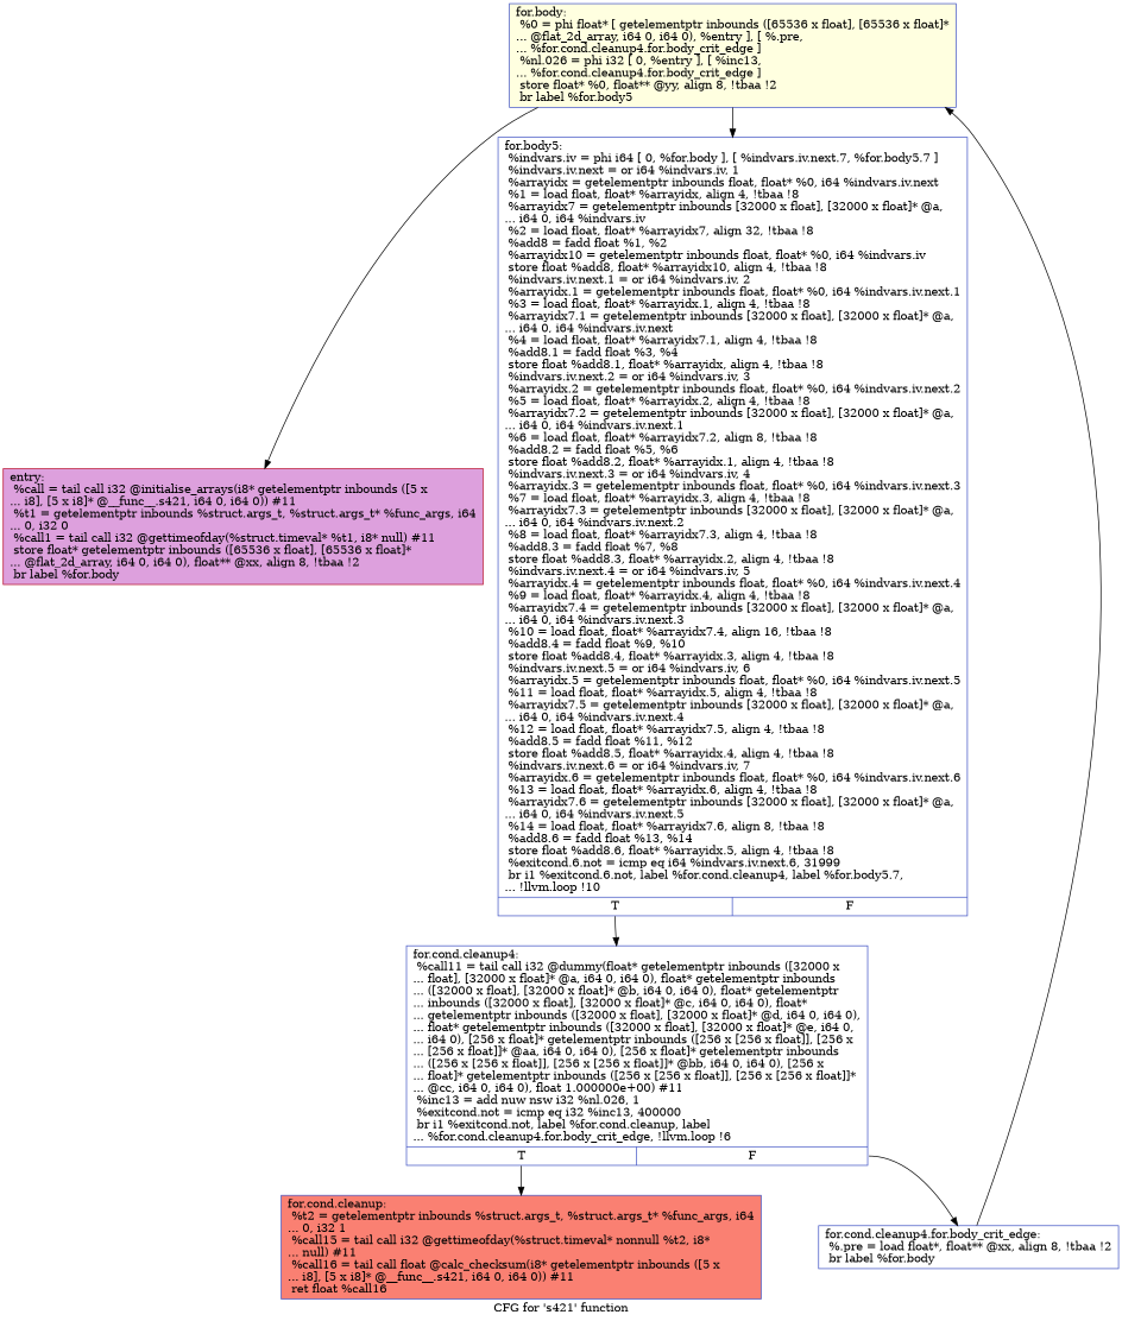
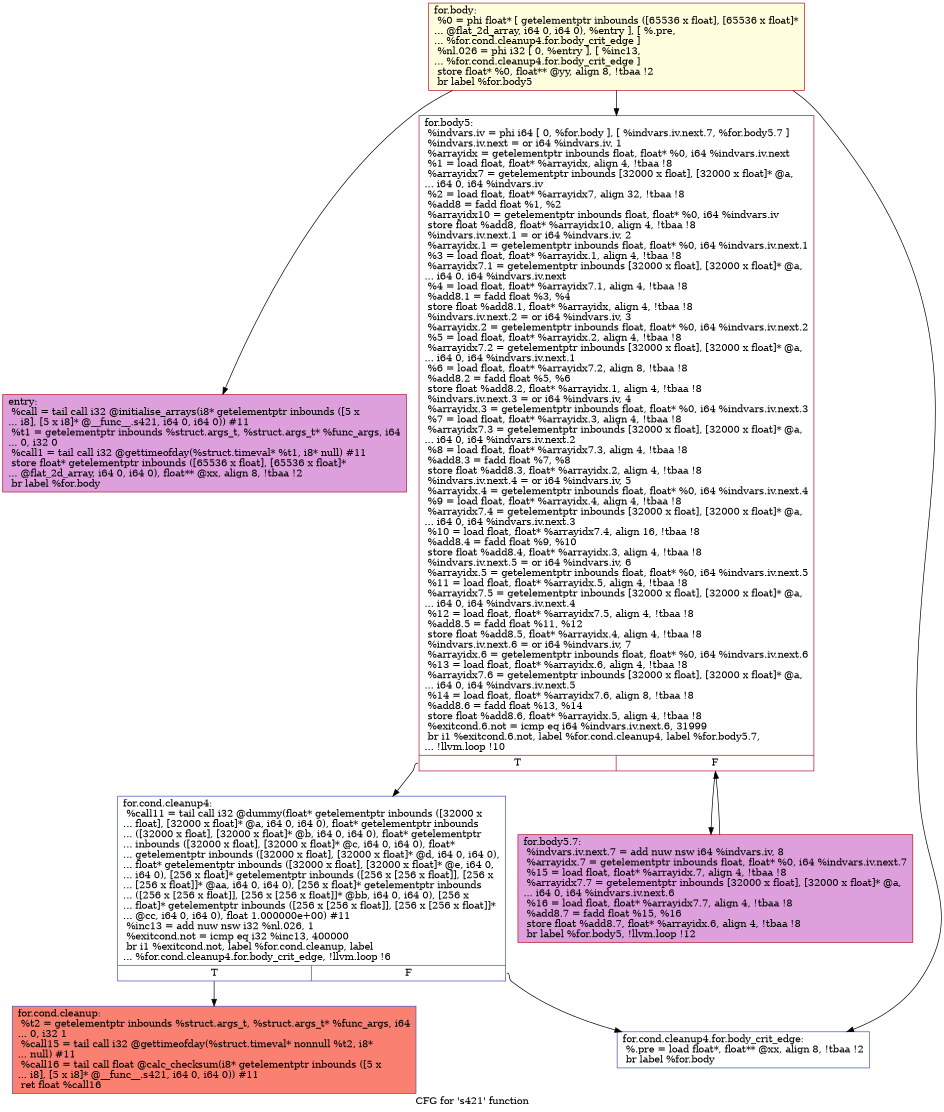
  digraph {
    label="CFG for 's421' function"
    node [color="#3d50c3ff" fillcolor=white shape=record style=filled]
    n1 [color="#b70d28ff" fillcolor=plum label="{entry:\l  %call = tail call i32 @initialise_arrays(i8* getelementptr inbounds ([5 x\l... i8], [5 x i8]* @__func__.s421, i64 0, i64 0)) #11\l  %t1 = getelementptr inbounds %struct.args_t, %struct.args_t* %func_args, i64\l... 0, i32 0\l  %call1 = tail call i32 @gettimeofday(%struct.timeval* %t1, i8* null) #11\l  store float* getelementptr inbounds ([65536 x float], [65536 x float]*\l... @flat_2d_array, i64 0, i64 0), float** @xx, align 8, !tbaa !2\l  br label %for.body\l}"]
-   n2 [fillcolor=lightyellow label="{for.body:                                         \l  %0 = phi float* [ getelementptr inbounds ([65536 x float], [65536 x float]*\l... @flat_2d_array, i64 0, i64 0), %entry ], [ %.pre,\l... %for.cond.cleanup4.for.body_crit_edge ]\l  %nl.026 = phi i32 [ 0, %entry ], [ %inc13,\l... %for.cond.cleanup4.for.body_crit_edge ]\l  store float* %0, float** @yy, align 8, !tbaa !2\l  br label %for.body5\l}"]
-   n3 [label="{for.body5:                                        \l  %indvars.iv = phi i64 [ 0, %for.body ], [ %indvars.iv.next.7, %for.body5.7 ]\l  %indvars.iv.next = or i64 %indvars.iv, 1\l  %arrayidx = getelementptr inbounds float, float* %0, i64 %indvars.iv.next\l  %1 = load float, float* %arrayidx, align 4, !tbaa !8\l  %arrayidx7 = getelementptr inbounds [32000 x float], [32000 x float]* @a,\l... i64 0, i64 %indvars.iv\l  %2 = load float, float* %arrayidx7, align 32, !tbaa !8\l  %add8 = fadd float %1, %2\l  %arrayidx10 = getelementptr inbounds float, float* %0, i64 %indvars.iv\l  store float %add8, float* %arrayidx10, align 4, !tbaa !8\l  %indvars.iv.next.1 = or i64 %indvars.iv, 2\l  %arrayidx.1 = getelementptr inbounds float, float* %0, i64 %indvars.iv.next.1\l  %3 = load float, float* %arrayidx.1, align 4, !tbaa !8\l  %arrayidx7.1 = getelementptr inbounds [32000 x float], [32000 x float]* @a,\l... i64 0, i64 %indvars.iv.next\l  %4 = load float, float* %arrayidx7.1, align 4, !tbaa !8\l  %add8.1 = fadd float %3, %4\l  store float %add8.1, float* %arrayidx, align 4, !tbaa !8\l  %indvars.iv.next.2 = or i64 %indvars.iv, 3\l  %arrayidx.2 = getelementptr inbounds float, float* %0, i64 %indvars.iv.next.2\l  %5 = load float, float* %arrayidx.2, align 4, !tbaa !8\l  %arrayidx7.2 = getelementptr inbounds [32000 x float], [32000 x float]* @a,\l... i64 0, i64 %indvars.iv.next.1\l  %6 = load float, float* %arrayidx7.2, align 8, !tbaa !8\l  %add8.2 = fadd float %5, %6\l  store float %add8.2, float* %arrayidx.1, align 4, !tbaa !8\l  %indvars.iv.next.3 = or i64 %indvars.iv, 4\l  %arrayidx.3 = getelementptr inbounds float, float* %0, i64 %indvars.iv.next.3\l  %7 = load float, float* %arrayidx.3, align 4, !tbaa !8\l  %arrayidx7.3 = getelementptr inbounds [32000 x float], [32000 x float]* @a,\l... i64 0, i64 %indvars.iv.next.2\l  %8 = load float, float* %arrayidx7.3, align 4, !tbaa !8\l  %add8.3 = fadd float %7, %8\l  store float %add8.3, float* %arrayidx.2, align 4, !tbaa !8\l  %indvars.iv.next.4 = or i64 %indvars.iv, 5\l  %arrayidx.4 = getelementptr inbounds float, float* %0, i64 %indvars.iv.next.4\l  %9 = load float, float* %arrayidx.4, align 4, !tbaa !8\l  %arrayidx7.4 = getelementptr inbounds [32000 x float], [32000 x float]* @a,\l... i64 0, i64 %indvars.iv.next.3\l  %10 = load float, float* %arrayidx7.4, align 16, !tbaa !8\l  %add8.4 = fadd float %9, %10\l  store float %add8.4, float* %arrayidx.3, align 4, !tbaa !8\l  %indvars.iv.next.5 = or i64 %indvars.iv, 6\l  %arrayidx.5 = getelementptr inbounds float, float* %0, i64 %indvars.iv.next.5\l  %11 = load float, float* %arrayidx.5, align 4, !tbaa !8\l  %arrayidx7.5 = getelementptr inbounds [32000 x float], [32000 x float]* @a,\l... i64 0, i64 %indvars.iv.next.4\l  %12 = load float, float* %arrayidx7.5, align 4, !tbaa !8\l  %add8.5 = fadd float %11, %12\l  store float %add8.5, float* %arrayidx.4, align 4, !tbaa !8\l  %indvars.iv.next.6 = or i64 %indvars.iv, 7\l  %arrayidx.6 = getelementptr inbounds float, float* %0, i64 %indvars.iv.next.6\l  %13 = load float, float* %arrayidx.6, align 4, !tbaa !8\l  %arrayidx7.6 = getelementptr inbounds [32000 x float], [32000 x float]* @a,\l... i64 0, i64 %indvars.iv.next.5\l  %14 = load float, float* %arrayidx7.6, align 8, !tbaa !8\l  %add8.6 = fadd float %13, %14\l  store float %add8.6, float* %arrayidx.5, align 4, !tbaa !8\l  %exitcond.6.not = icmp eq i64 %indvars.iv.next.6, 31999\l  br i1 %exitcond.6.not, label %for.cond.cleanup4, label %for.body5.7,\l... !llvm.loop !10\l|{<s0>T|<s1>F}}"]
+   n2 [color="#b70d28ff" fillcolor=lightyellow label="{for.body:                                         \l  %0 = phi float* [ getelementptr inbounds ([65536 x float], [65536 x float]*\l... @flat_2d_array, i64 0, i64 0), %entry ], [ %.pre,\l... %for.cond.cleanup4.for.body_crit_edge ]\l  %nl.026 = phi i32 [ 0, %entry ], [ %inc13,\l... %for.cond.cleanup4.for.body_crit_edge ]\l  store float* %0, float** @yy, align 8, !tbaa !2\l  br label %for.body5\l}"]
+   n3 [color="#b70d28ff" label="{for.body5:                                        \l  %indvars.iv = phi i64 [ 0, %for.body ], [ %indvars.iv.next.7, %for.body5.7 ]\l  %indvars.iv.next = or i64 %indvars.iv, 1\l  %arrayidx = getelementptr inbounds float, float* %0, i64 %indvars.iv.next\l  %1 = load float, float* %arrayidx, align 4, !tbaa !8\l  %arrayidx7 = getelementptr inbounds [32000 x float], [32000 x float]* @a,\l... i64 0, i64 %indvars.iv\l  %2 = load float, float* %arrayidx7, align 32, !tbaa !8\l  %add8 = fadd float %1, %2\l  %arrayidx10 = getelementptr inbounds float, float* %0, i64 %indvars.iv\l  store float %add8, float* %arrayidx10, align 4, !tbaa !8\l  %indvars.iv.next.1 = or i64 %indvars.iv, 2\l  %arrayidx.1 = getelementptr inbounds float, float* %0, i64 %indvars.iv.next.1\l  %3 = load float, float* %arrayidx.1, align 4, !tbaa !8\l  %arrayidx7.1 = getelementptr inbounds [32000 x float], [32000 x float]* @a,\l... i64 0, i64 %indvars.iv.next\l  %4 = load float, float* %arrayidx7.1, align 4, !tbaa !8\l  %add8.1 = fadd float %3, %4\l  store float %add8.1, float* %arrayidx, align 4, !tbaa !8\l  %indvars.iv.next.2 = or i64 %indvars.iv, 3\l  %arrayidx.2 = getelementptr inbounds float, float* %0, i64 %indvars.iv.next.2\l  %5 = load float, float* %arrayidx.2, align 4, !tbaa !8\l  %arrayidx7.2 = getelementptr inbounds [32000 x float], [32000 x float]* @a,\l... i64 0, i64 %indvars.iv.next.1\l  %6 = load float, float* %arrayidx7.2, align 8, !tbaa !8\l  %add8.2 = fadd float %5, %6\l  store float %add8.2, float* %arrayidx.1, align 4, !tbaa !8\l  %indvars.iv.next.3 = or i64 %indvars.iv, 4\l  %arrayidx.3 = getelementptr inbounds float, float* %0, i64 %indvars.iv.next.3\l  %7 = load float, float* %arrayidx.3, align 4, !tbaa !8\l  %arrayidx7.3 = getelementptr inbounds [32000 x float], [32000 x float]* @a,\l... i64 0, i64 %indvars.iv.next.2\l  %8 = load float, float* %arrayidx7.3, align 4, !tbaa !8\l  %add8.3 = fadd float %7, %8\l  store float %add8.3, float* %arrayidx.2, align 4, !tbaa !8\l  %indvars.iv.next.4 = or i64 %indvars.iv, 5\l  %arrayidx.4 = getelementptr inbounds float, float* %0, i64 %indvars.iv.next.4\l  %9 = load float, float* %arrayidx.4, align 4, !tbaa !8\l  %arrayidx7.4 = getelementptr inbounds [32000 x float], [32000 x float]* @a,\l... i64 0, i64 %indvars.iv.next.3\l  %10 = load float, float* %arrayidx7.4, align 16, !tbaa !8\l  %add8.4 = fadd float %9, %10\l  store float %add8.4, float* %arrayidx.3, align 4, !tbaa !8\l  %indvars.iv.next.5 = or i64 %indvars.iv, 6\l  %arrayidx.5 = getelementptr inbounds float, float* %0, i64 %indvars.iv.next.5\l  %11 = load float, float* %arrayidx.5, align 4, !tbaa !8\l  %arrayidx7.5 = getelementptr inbounds [32000 x float], [32000 x float]* @a,\l... i64 0, i64 %indvars.iv.next.4\l  %12 = load float, float* %arrayidx7.5, align 4, !tbaa !8\l  %add8.5 = fadd float %11, %12\l  store float %add8.5, float* %arrayidx.4, align 4, !tbaa !8\l  %indvars.iv.next.6 = or i64 %indvars.iv, 7\l  %arrayidx.6 = getelementptr inbounds float, float* %0, i64 %indvars.iv.next.6\l  %13 = load float, float* %arrayidx.6, align 4, !tbaa !8\l  %arrayidx7.6 = getelementptr inbounds [32000 x float], [32000 x float]* @a,\l... i64 0, i64 %indvars.iv.next.5\l  %14 = load float, float* %arrayidx7.6, align 8, !tbaa !8\l  %add8.6 = fadd float %13, %14\l  store float %add8.6, float* %arrayidx.5, align 4, !tbaa !8\l  %exitcond.6.not = icmp eq i64 %indvars.iv.next.6, 31999\l  br i1 %exitcond.6.not, label %for.cond.cleanup4, label %for.body5.7,\l... !llvm.loop !10\l|{<s0>T|<s1>F}}"]
    n4 [label="{for.cond.cleanup4:                                \l  %call11 = tail call i32 @dummy(float* getelementptr inbounds ([32000 x\l... float], [32000 x float]* @a, i64 0, i64 0), float* getelementptr inbounds\l... ([32000 x float], [32000 x float]* @b, i64 0, i64 0), float* getelementptr\l... inbounds ([32000 x float], [32000 x float]* @c, i64 0, i64 0), float*\l... getelementptr inbounds ([32000 x float], [32000 x float]* @d, i64 0, i64 0),\l... float* getelementptr inbounds ([32000 x float], [32000 x float]* @e, i64 0,\l... i64 0), [256 x float]* getelementptr inbounds ([256 x [256 x float]], [256 x\l... [256 x float]]* @aa, i64 0, i64 0), [256 x float]* getelementptr inbounds\l... ([256 x [256 x float]], [256 x [256 x float]]* @bb, i64 0, i64 0), [256 x\l... float]* getelementptr inbounds ([256 x [256 x float]], [256 x [256 x float]]*\l... @cc, i64 0, i64 0), float 1.000000e+00) #11\l  %inc13 = add nuw nsw i32 %nl.026, 1\l  %exitcond.not = icmp eq i32 %inc13, 400000\l  br i1 %exitcond.not, label %for.cond.cleanup, label\l... %for.cond.cleanup4.for.body_crit_edge, !llvm.loop !6\l|{<s0>T|<s1>F}}"]
+   n5 [color="#b70d28ff" fillcolor=plum label="{for.body5.7:                                      \l  %indvars.iv.next.7 = add nuw nsw i64 %indvars.iv, 8\l  %arrayidx.7 = getelementptr inbounds float, float* %0, i64 %indvars.iv.next.7\l  %15 = load float, float* %arrayidx.7, align 4, !tbaa !8\l  %arrayidx7.7 = getelementptr inbounds [32000 x float], [32000 x float]* @a,\l... i64 0, i64 %indvars.iv.next.6\l  %16 = load float, float* %arrayidx7.7, align 4, !tbaa !8\l  %add8.7 = fadd float %15, %16\l  store float %add8.7, float* %arrayidx.6, align 4, !tbaa !8\l  br label %for.body5, !llvm.loop !12\l}"]
    n6 [fillcolor=salmon label="{for.cond.cleanup:                                 \l  %t2 = getelementptr inbounds %struct.args_t, %struct.args_t* %func_args, i64\l... 0, i32 1\l  %call15 = tail call i32 @gettimeofday(%struct.timeval* nonnull %t2, i8*\l... null) #11\l  %call16 = tail call float @calc_checksum(i8* getelementptr inbounds ([5 x\l... i8], [5 x i8]* @__func__.s421, i64 0, i64 0)) #11\l  ret float %call16\l}"]
    n7 [label="{for.cond.cleanup4.for.body_crit_edge:             \l  %.pre = load float*, float** @xx, align 8, !tbaa !2\l  br label %for.body\l}"]
    n2 -> n1
    n2 -> n3
    n3 -> n4 [tailport=s0]
+   n3 -> n5 [tailport=s1]
    n4 -> n6 [tailport=s0]
    n4 -> n7 [tailport=s1]
-   n7 -> n2
+   n5 -> n3
+   n2 -> n7
  }
